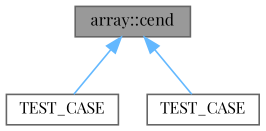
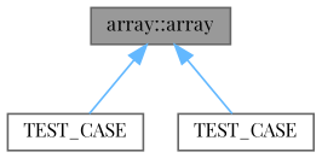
  digraph {
    rankdir=TB
    fontname="Playfair Display"
    node [color=grey40 fillcolor=white fontname="Playfair Display" fontsize=10 shape=box style=filled]
    edge [color=steelblue1 dir=back fontname="Playfair Display" fontsize=10 labelfontname=Helvetica labelfontsize=10 style=solid]
-   n1 [color=gray40 fillcolor=grey60 fontcolor=black height=0.2 label="array::cend" width=0.4]
+   n1 [color=gray40 fillcolor=grey60 fontcolor=black height=0.2 label="array::array" width=0.4]
    n2 [height=0.2 label=TEST_CASE width=0.4]
    n3 [height=0.2 label=TEST_CASE width=0.4]
    n1 -> n2
    n1 -> n3
  }
